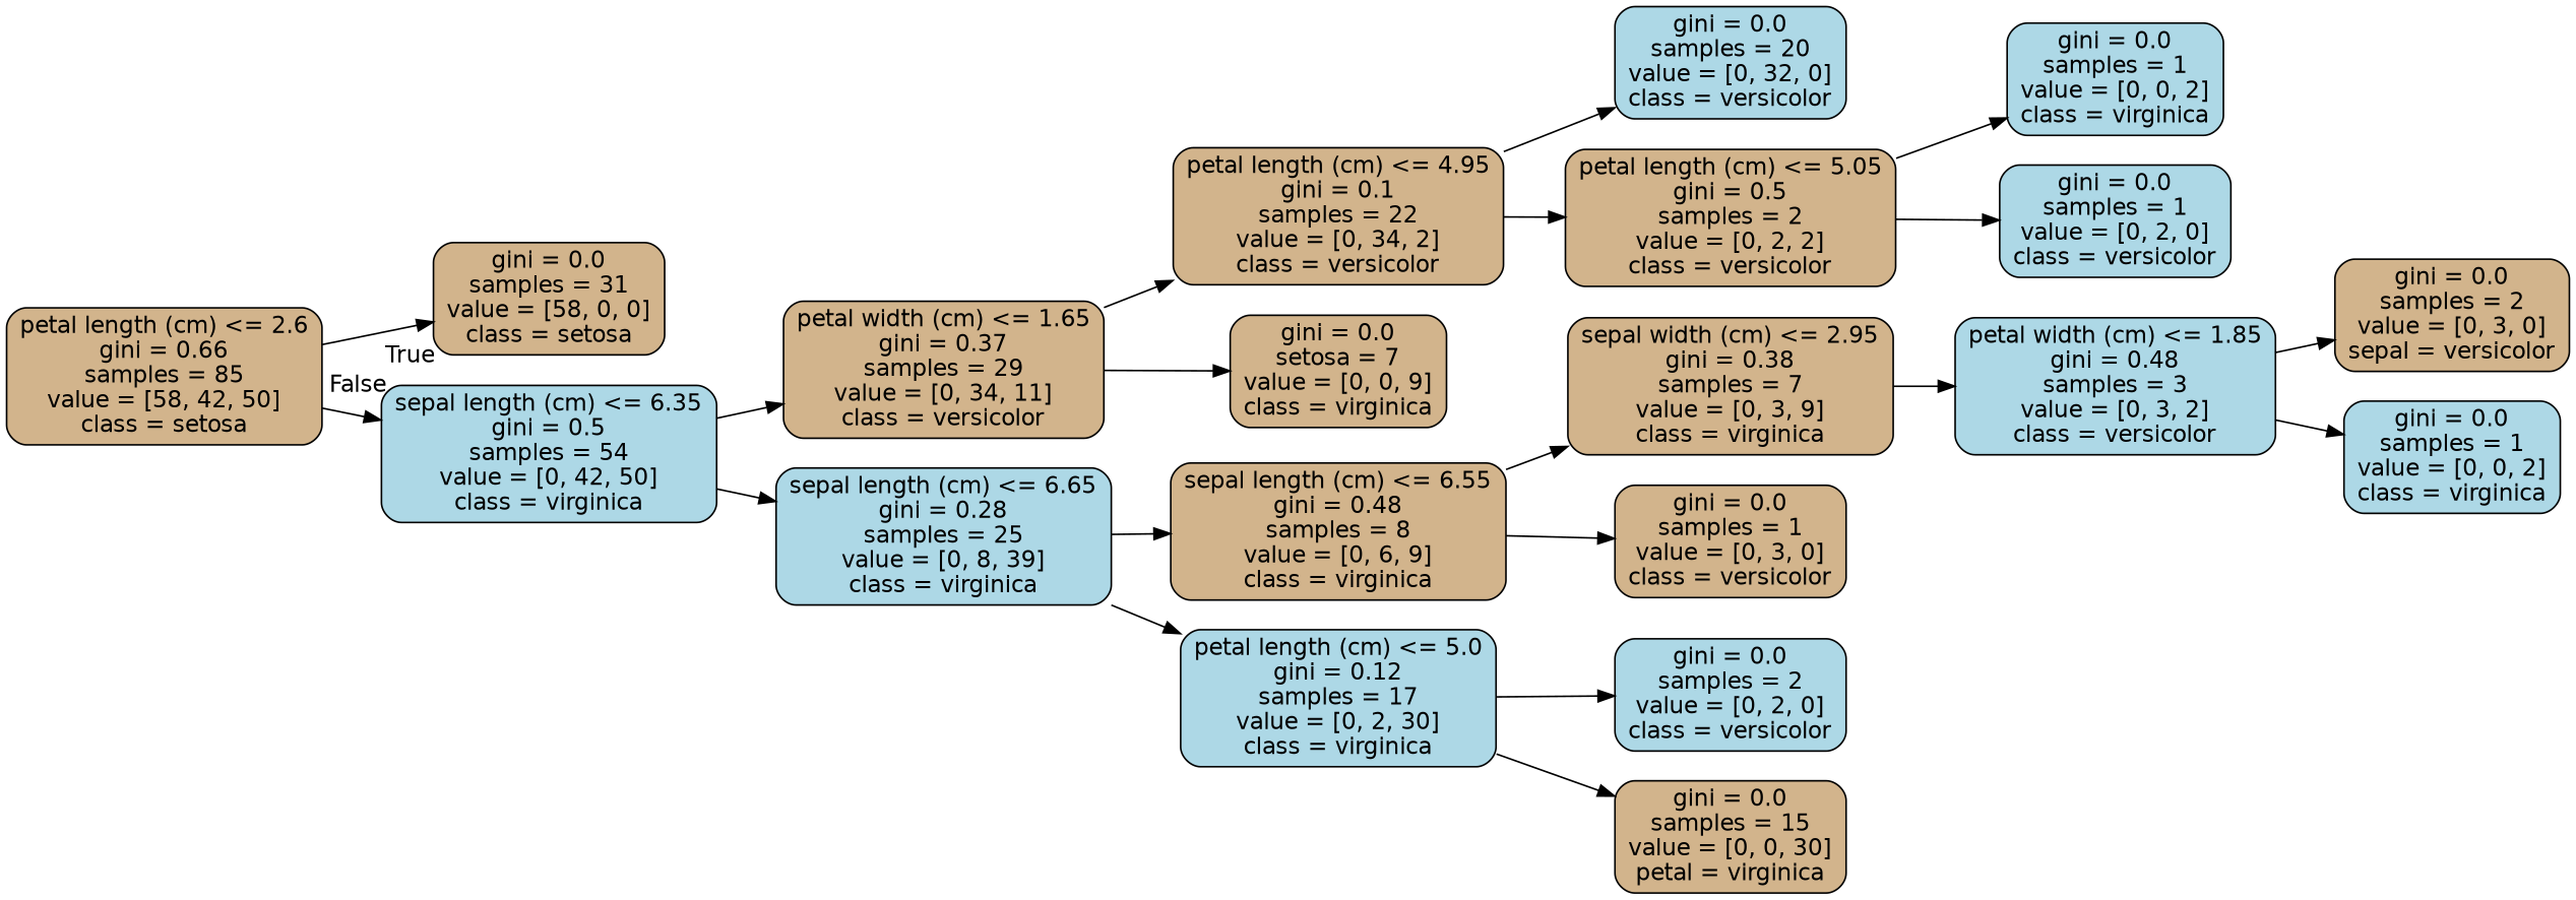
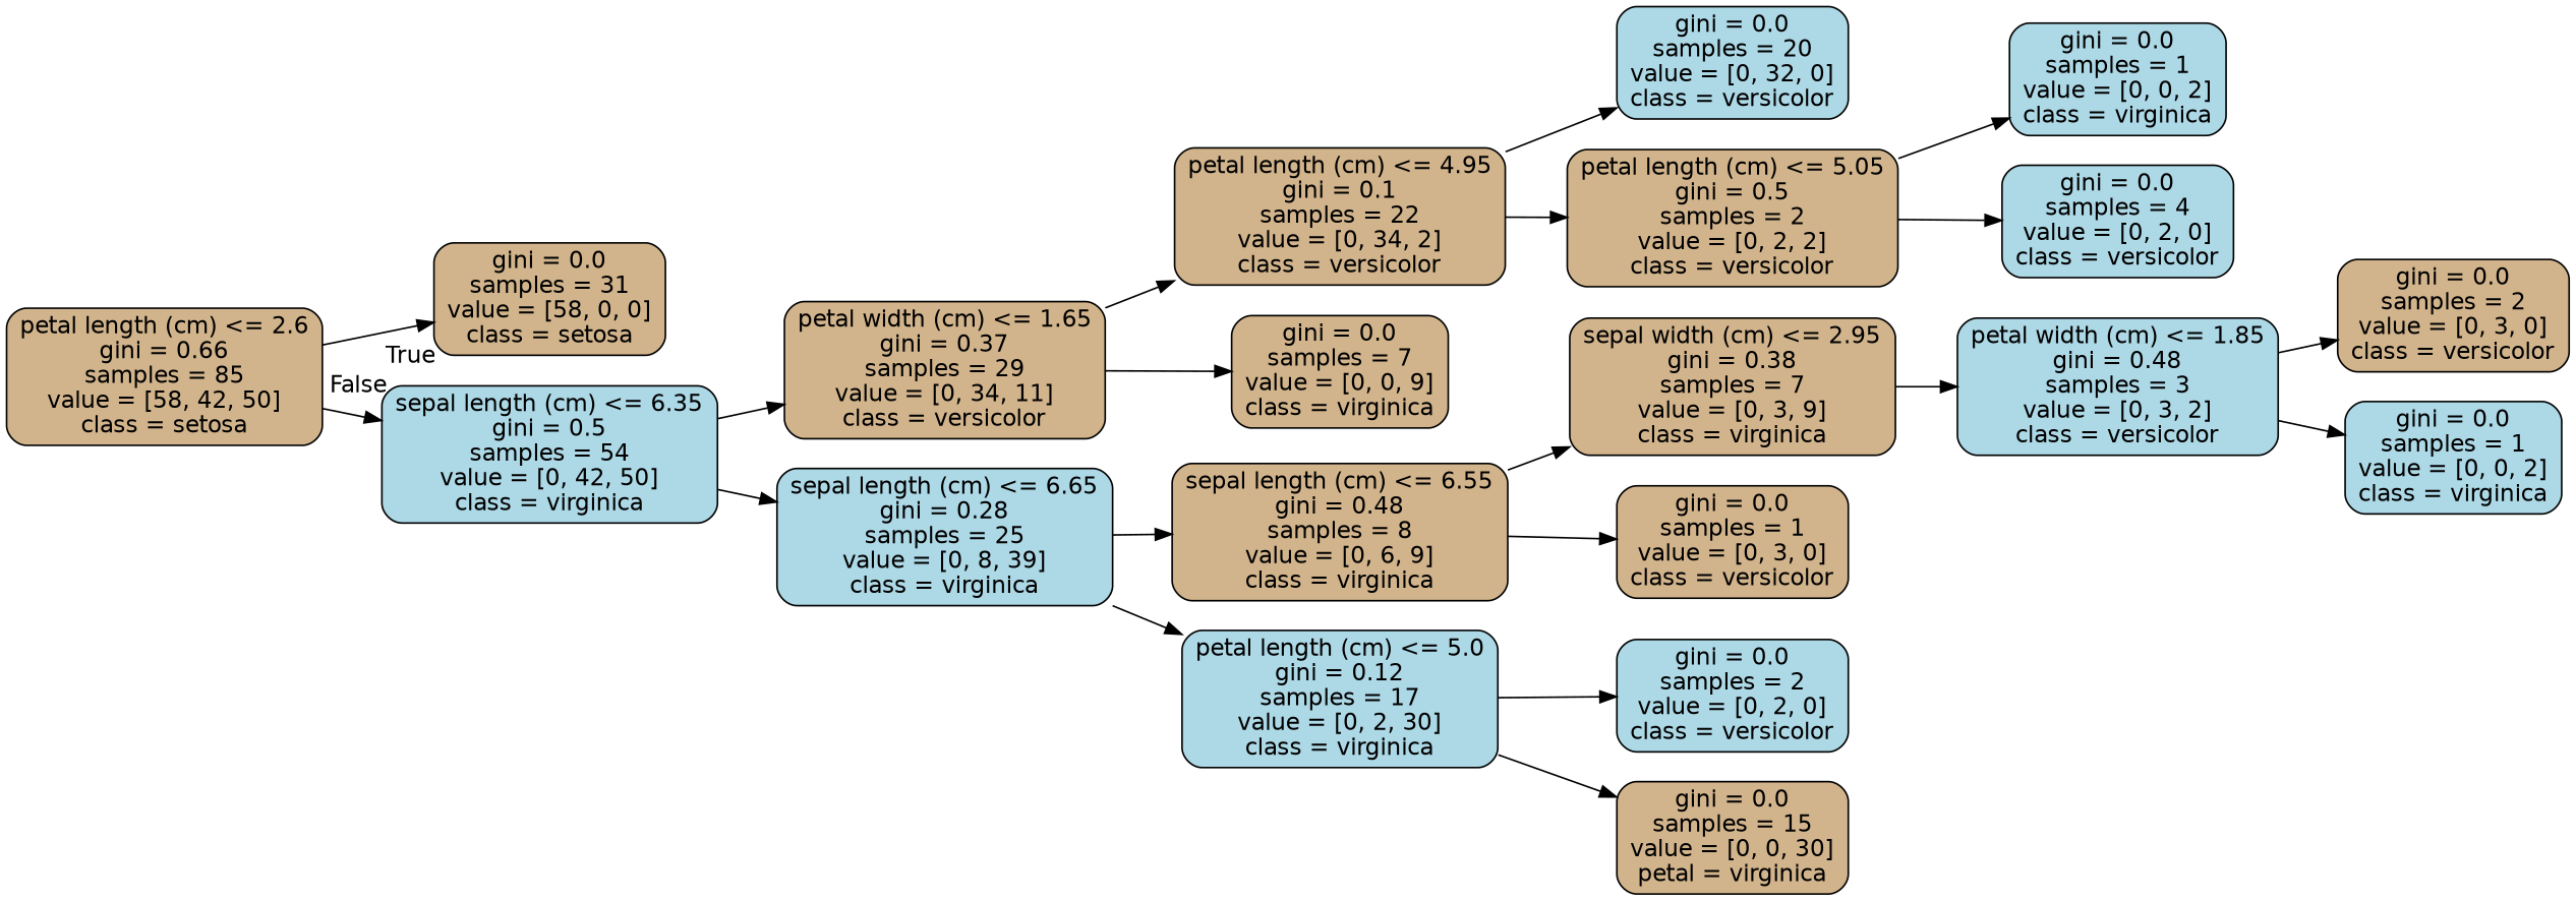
  digraph {
    rankdir=LR
    node [color=black fillcolor=tan fontname=helvetica shape=box style="filled, rounded"]
    edge [fontname=helvetica]
    n1 [label="petal length (cm) <= 2.6\ngini = 0.66\nsamples = 85\nvalue = [58, 42, 50]\nclass = setosa"]
    n2 [label="gini = 0.0\nsamples = 31\nvalue = [58, 0, 0]\nclass = setosa"]
    n3 [fillcolor=lightblue label="sepal length (cm) <= 6.35\ngini = 0.5\nsamples = 54\nvalue = [0, 42, 50]\nclass = virginica"]
    n4 [label="petal width (cm) <= 1.65\ngini = 0.37\nsamples = 29\nvalue = [0, 34, 11]\nclass = versicolor"]
    n5 [fillcolor=lightblue label="sepal length (cm) <= 6.65\ngini = 0.28\nsamples = 25\nvalue = [0, 8, 39]\nclass = virginica"]
    n6 [label="petal length (cm) <= 4.95\ngini = 0.1\nsamples = 22\nvalue = [0, 34, 2]\nclass = versicolor"]
-   n7 [label="gini = 0.0\nsetosa = 7\nvalue = [0, 0, 9]\nclass = virginica"]
+   n7 [label="gini = 0.0\nsamples = 7\nvalue = [0, 0, 9]\nclass = virginica"]
    n8 [label="sepal length (cm) <= 6.55\ngini = 0.48\nsamples = 8\nvalue = [0, 6, 9]\nclass = virginica"]
    n9 [fillcolor=lightblue label="petal length (cm) <= 5.0\ngini = 0.12\nsamples = 17\nvalue = [0, 2, 30]\nclass = virginica"]
    n10 [fillcolor=lightblue label="gini = 0.0\nsamples = 20\nvalue = [0, 32, 0]\nclass = versicolor"]
    n11 [label="petal length (cm) <= 5.05\ngini = 0.5\nsamples = 2\nvalue = [0, 2, 2]\nclass = versicolor"]
    n12 [fillcolor=lightblue label="gini = 0.0\nsamples = 1\nvalue = [0, 0, 2]\nclass = virginica"]
-   n13 [fillcolor=lightblue label="gini = 0.0\nsamples = 1\nvalue = [0, 2, 0]\nclass = versicolor"]
+   n13 [fillcolor=lightblue label="gini = 0.0\nsamples = 4\nvalue = [0, 2, 0]\nclass = versicolor"]
    n14 [label="sepal width (cm) <= 2.95\ngini = 0.38\nsamples = 7\nvalue = [0, 3, 9]\nclass = virginica"]
    n15 [label="gini = 0.0\nsamples = 1\nvalue = [0, 3, 0]\nclass = versicolor"]
    n16 [fillcolor=lightblue label="gini = 0.0\nsamples = 2\nvalue = [0, 2, 0]\nclass = versicolor"]
    n17 [label="gini = 0.0\nsamples = 15\nvalue = [0, 0, 30]\npetal = virginica"]
    n18 [fillcolor=lightblue label="petal width (cm) <= 1.85\ngini = 0.48\nsamples = 3\nvalue = [0, 3, 2]\nclass = versicolor"]
-   n19 [label="gini = 0.0\nsamples = 2\nvalue = [0, 3, 0]\nsepal = versicolor"]
+   n19 [label="gini = 0.0\nsamples = 2\nvalue = [0, 3, 0]\nclass = versicolor"]
    n20 [fillcolor=lightblue label="gini = 0.0\nsamples = 1\nvalue = [0, 0, 2]\nclass = virginica"]
    n1 -> n2 [headlabel=True labelangle=45 labeldistance=2.5]
    n1 -> n3 [headlabel=False labelangle=-45 labeldistance=2.5]
    n3 -> n4
    n3 -> n5
    n4 -> n6
    n4 -> n7
    n5 -> n8
    n5 -> n9
    n6 -> n10
    n6 -> n11
    n8 -> n14
    n8 -> n15
    n9 -> n16
    n9 -> n17
    n11 -> n12
    n11 -> n13
    n14 -> n18
    n18 -> n19
    n18 -> n20
  }
